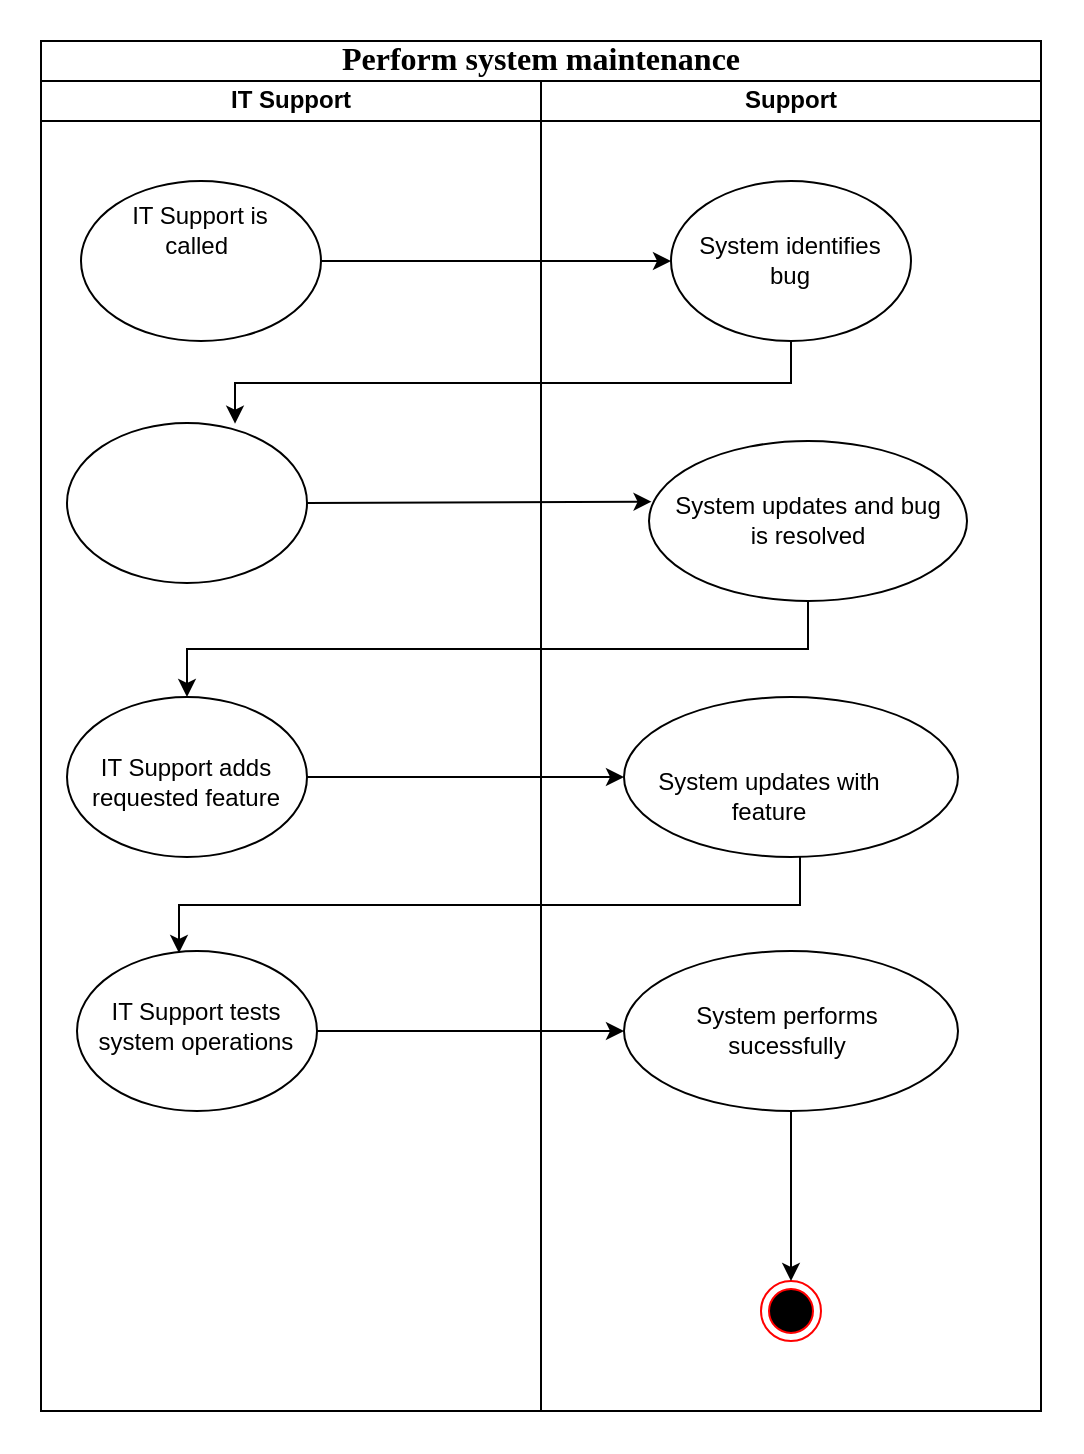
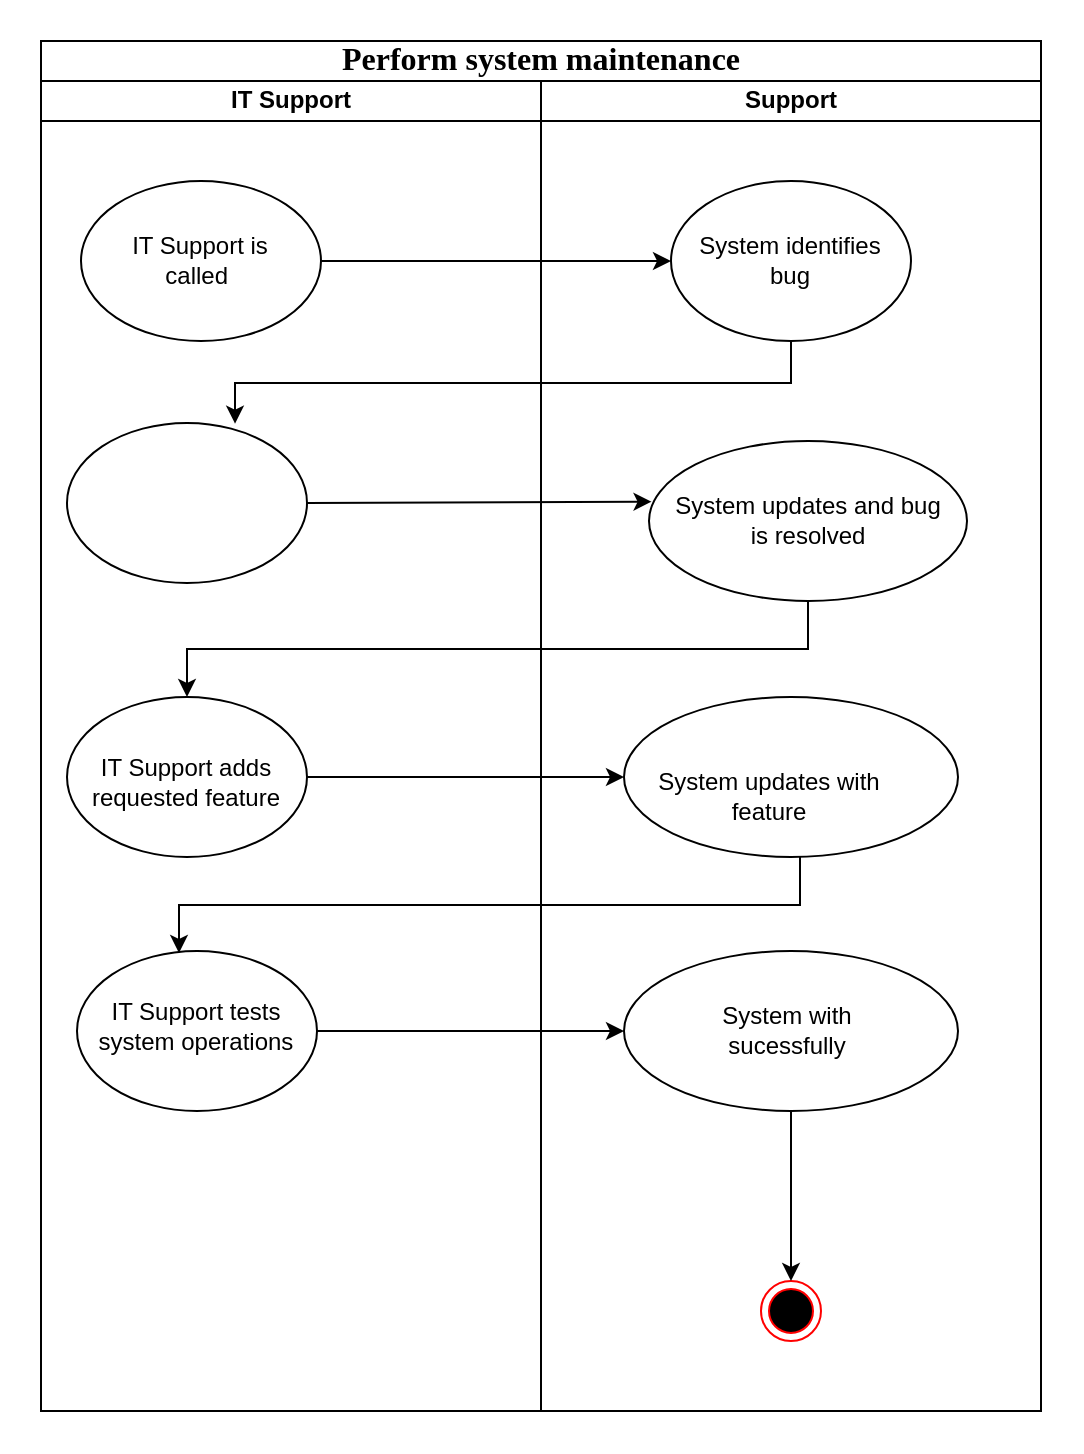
  <mxCell id="0" />
  <mxCell id="1" parent="0" />
  <mxCell id="2" value="&lt;span style=&quot;font-weight: normal&quot; id=&quot;docs-internal-guid-952bc267-7fff-cdf3-cf3e-8a63c47240e4&quot;&gt;&lt;p dir=&quot;ltr&quot; style=&quot;line-height: 1.38 ; margin-top: 0pt ; margin-bottom: 0pt&quot;&gt;&lt;span id=&quot;docs-internal-guid-7d8778c5-7fff-4770-626f-576c1fb4948f&quot;&gt;&lt;/span&gt;&lt;/p&gt;&lt;p dir=&quot;ltr&quot; style=&quot;line-height: 1.38 ; margin-top: 0pt ; margin-bottom: 0pt&quot;&gt;&lt;span id=&quot;docs-internal-guid-18a91192-7fff-933f-e43c-0a2bdea45169&quot;&gt;&lt;/span&gt;&lt;/p&gt;&lt;p dir=&quot;ltr&quot; style=&quot;line-height: 1.38 ; margin-top: 0pt ; margin-bottom: 0pt&quot;&gt;&lt;span style=&quot;font-size: 12pt ; font-family: &amp;#34;times new roman&amp;#34; ; color: rgb(0 , 0 , 0) ; background-color: transparent ; font-weight: 700 ; font-style: normal ; font-variant: normal ; text-decoration: none ; vertical-align: baseline&quot;&gt;Perform system maintenance&lt;/span&gt;&lt;/p&gt;&lt;/span&gt;" style="swimlane;html=1;childLayout=stackLayout;startSize=20;rounded=0;shadow=0;comic=0;labelBackgroundColor=none;strokeWidth=1;fontFamily=Verdana;fontSize=12;align=center;" vertex="1" parent="1"><mxGeometry x="20" y="20" width="500" height="685" as="geometry" /></mxCell>
  <mxCell id="3" style="rounded=0;orthogonalLoop=1;jettySize=auto;html=1;exitX=1;exitY=0.5;exitDx=0;exitDy=0;entryX=0;entryY=0.5;entryDx=0;entryDy=0;" edge="1" parent="2" source="7" target="16"><mxGeometry relative="1" as="geometry" /></mxCell>
  <mxCell id="4" style="edgeStyle=none;rounded=0;orthogonalLoop=1;jettySize=auto;html=1;exitX=1;exitY=0.5;exitDx=0;exitDy=0;entryX=0.008;entryY=0.379;entryDx=0;entryDy=0;entryPerimeter=0;" edge="1" parent="2" source="9" target="18"><mxGeometry relative="1" as="geometry" /></mxCell>
  <mxCell id="5" style="edgeStyle=elbowEdgeStyle;rounded=0;orthogonalLoop=1;jettySize=auto;html=1;exitX=0.5;exitY=1;exitDx=0;exitDy=0;entryX=0.7;entryY=0.004;entryDx=0;entryDy=0;entryPerimeter=0;elbow=vertical;" edge="1" parent="2" source="16" target="9"><mxGeometry relative="1" as="geometry" /></mxCell>
  <mxCell id="6" value="IT Support" style="swimlane;html=1;startSize=20;" vertex="1" parent="2"><mxGeometry y="20" width="250" height="665" as="geometry" /></mxCell>
  <mxCell id="7" value="" style="ellipse;whiteSpace=wrap;html=1;" vertex="1" parent="6"><mxGeometry x="20" y="50" width="120" height="80" as="geometry" /></mxCell>
- <mxCell id="8" value="IT Support is called&amp;nbsp;" style="text;html=1;strokeColor=none;fillColor=none;align=center;verticalAlign=middle;whiteSpace=wrap;rounded=0;" vertex="1" parent="6"><mxGeometry x="30" y="60" width="100" height="30" as="geometry" /></mxCell>
+ <mxCell id="8" value="IT Support is called&amp;nbsp;" style="text;html=1;strokeColor=none;fillColor=none;align=center;verticalAlign=middle;whiteSpace=wrap;rounded=0;" vertex="1" parent="6"><mxGeometry x="30" y="75" width="100" height="30" as="geometry" /></mxCell>
  <mxCell id="9" value="" style="ellipse;whiteSpace=wrap;html=1;" vertex="1" parent="6"><mxGeometry x="13" y="171" width="120" height="80" as="geometry" /></mxCell>
  <mxCell id="10" value="" style="ellipse;whiteSpace=wrap;html=1;" vertex="1" parent="6"><mxGeometry x="13" y="308" width="120" height="80" as="geometry" /></mxCell>
  <mxCell id="11" value="IT Support adds requested feature" style="text;html=1;strokeColor=none;fillColor=none;align=center;verticalAlign=middle;whiteSpace=wrap;rounded=0;" vertex="1" parent="6"><mxGeometry x="23" y="336" width="100" height="30" as="geometry" /></mxCell>
  <mxCell id="12" value="" style="ellipse;whiteSpace=wrap;html=1;" vertex="1" parent="6"><mxGeometry x="18" y="435" width="120" height="80" as="geometry" /></mxCell>
  <mxCell id="13" value="IT Support tests system operations" style="text;html=1;strokeColor=none;fillColor=none;align=center;verticalAlign=middle;whiteSpace=wrap;rounded=0;" vertex="1" parent="6"><mxGeometry x="28" y="458" width="100" height="30" as="geometry" /></mxCell>
  <mxCell id="14" style="edgeStyle=elbowEdgeStyle;rounded=0;orthogonalLoop=1;jettySize=auto;html=1;exitX=0.5;exitY=1;exitDx=0;exitDy=0;entryX=0.5;entryY=0;entryDx=0;entryDy=0;elbow=vertical;" edge="1" parent="6"><mxGeometry relative="1" as="geometry"><mxPoint x="379.5" y="388" as="sourcePoint" /><mxPoint x="69" y="436" as="targetPoint" /></mxGeometry></mxCell>
  <mxCell id="15" value="Support" style="swimlane;html=1;startSize=20;" vertex="1" parent="2"><mxGeometry x="250" y="20" width="250" height="665" as="geometry" /></mxCell>
  <mxCell id="16" value="" style="ellipse;whiteSpace=wrap;html=1;" vertex="1" parent="15"><mxGeometry x="65" y="50" width="120" height="80" as="geometry" /></mxCell>
  <mxCell id="17" value="System identifies bug" style="text;html=1;strokeColor=none;fillColor=none;align=center;verticalAlign=middle;whiteSpace=wrap;rounded=0;" vertex="1" parent="15"><mxGeometry x="75" y="75" width="100" height="30" as="geometry" /></mxCell>
  <mxCell id="18" value="" style="ellipse;whiteSpace=wrap;html=1;" vertex="1" parent="15"><mxGeometry x="54" y="180" width="159" height="80" as="geometry" /></mxCell>
  <mxCell id="19" value="&lt;span&gt;System updates and bug is resolved&lt;/span&gt;" style="text;html=1;strokeColor=none;fillColor=none;align=center;verticalAlign=middle;whiteSpace=wrap;rounded=0;" vertex="1" parent="15"><mxGeometry x="64.5" y="205" width="138" height="30" as="geometry" /></mxCell>
  <mxCell id="20" value="" style="ellipse;html=1;shape=endState;fillColor=#000000;strokeColor=#ff0000;" vertex="1" parent="15"><mxGeometry x="110" y="600" width="30" height="30" as="geometry" /></mxCell>
  <mxCell id="21" style="edgeStyle=none;rounded=0;orthogonalLoop=1;jettySize=auto;html=1;exitX=0.5;exitY=1;exitDx=0;exitDy=0;entryX=0.5;entryY=0;entryDx=0;entryDy=0;" edge="1" parent="15" source="22" target="20"><mxGeometry relative="1" as="geometry"><mxPoint x="184" y="502" as="targetPoint" /></mxGeometry></mxCell>
  <mxCell id="22" value="&lt;span style=&quot;color: rgba(0 , 0 , 0 , 0) ; font-family: monospace ; font-size: 0px&quot;&gt;%3CmxGraphModel%3E%3Croot%3E%3CmxCell%20id%3D%220%22%2F%3E%3CmxCell%20id%3D%221%22%20parent%3D%220%22%2F%3E%3CmxCell%20id%3D%222%22%20value%3D%22IT%20Support%20adds%20requested%20feature%22%20style%3D%22text%3Bhtml%3D1%3BstrokeColor%3Dnone%3BfillColor%3Dnone%3Balign%3Dcenter%3BverticalAlign%3Dmiddle%3BwhiteSpace%3Dwrap%3Brounded%3D0%3B%22%20vertex%3D%221%22%20parent%3D%221%22%3E%3CmxGeometry%20x%3D%2276%22%20y%3D%22432%22%20width%3D%22100%22%20height%3D%2230%22%20as%3D%22geometry%22%2F%3E%3C%2FmxCell%3E%3C%2Froot%3E%3C%2FmxGraphModel%3E&lt;/span&gt;" style="ellipse;whiteSpace=wrap;html=1;" vertex="1" parent="15"><mxGeometry x="41.5" y="435" width="167" height="80" as="geometry" /></mxCell>
  <mxCell id="23" value="&lt;span style=&quot;color: rgba(0 , 0 , 0 , 0) ; font-family: monospace ; font-size: 0px&quot;&gt;%3CmxGraphModel%3E%3Croot%3E%3CmxCell%20id%3D%220%22%2F%3E%3CmxCell%20id%3D%221%22%20parent%3D%220%22%2F%3E%3CmxCell%20id%3D%222%22%20value%3D%22IT%20Support%20adds%20requested%20feature%22%20style%3D%22text%3Bhtml%3D1%3BstrokeColor%3Dnone%3BfillColor%3Dnone%3Balign%3Dcenter%3BverticalAlign%3Dmiddle%3BwhiteSpace%3Dwrap%3Brounded%3D0%3B%22%20vertex%3D%221%22%20parent%3D%221%22%3E%3CmxGeometry%20x%3D%2276%22%20y%3D%22432%22%20width%3D%22100%22%20height%3D%2230%22%20as%3D%22geometry%22%2F%3E%3C%2FmxCell%3E%3C%2Froot%3E%3C%2FmxGraphModel%3E&lt;/span&gt;" style="ellipse;whiteSpace=wrap;html=1;" vertex="1" parent="15"><mxGeometry x="41.5" y="308" width="167" height="80" as="geometry" /></mxCell>
  <mxCell id="24" value="System updates with feature" style="text;html=1;strokeColor=none;fillColor=none;align=center;verticalAlign=middle;whiteSpace=wrap;rounded=0;" vertex="1" parent="15"><mxGeometry x="56" y="343" width="117" height="30" as="geometry" /></mxCell>
- <mxCell id="25" value="System performs sucessfully" style="text;html=1;strokeColor=none;fillColor=none;align=center;verticalAlign=middle;whiteSpace=wrap;rounded=0;" vertex="1" parent="15"><mxGeometry x="65" y="460" width="117" height="30" as="geometry" /></mxCell>
+ <mxCell id="25" value="System with sucessfully" style="text;html=1;strokeColor=none;fillColor=none;align=center;verticalAlign=middle;whiteSpace=wrap;rounded=0;" vertex="1" parent="15"><mxGeometry x="65" y="460" width="117" height="30" as="geometry" /></mxCell>
  <mxCell id="26" style="edgeStyle=none;rounded=0;orthogonalLoop=1;jettySize=auto;html=1;exitX=1;exitY=0.5;exitDx=0;exitDy=0;entryX=0;entryY=0.5;entryDx=0;entryDy=0;" edge="1" parent="2" source="10" target="23"><mxGeometry relative="1" as="geometry" /></mxCell>
  <mxCell id="27" style="edgeStyle=elbowEdgeStyle;rounded=0;orthogonalLoop=1;jettySize=auto;html=1;exitX=0.5;exitY=1;exitDx=0;exitDy=0;entryX=0.5;entryY=0;entryDx=0;entryDy=0;elbow=vertical;" edge="1" parent="2" source="18" target="10"><mxGeometry relative="1" as="geometry" /></mxCell>
  <mxCell id="28" style="rounded=0;orthogonalLoop=1;jettySize=auto;html=1;exitX=1;exitY=0.5;exitDx=0;exitDy=0;entryX=0;entryY=0.5;entryDx=0;entryDy=0;" edge="1" parent="2" source="12" target="22"><mxGeometry relative="1" as="geometry" /></mxCell>
